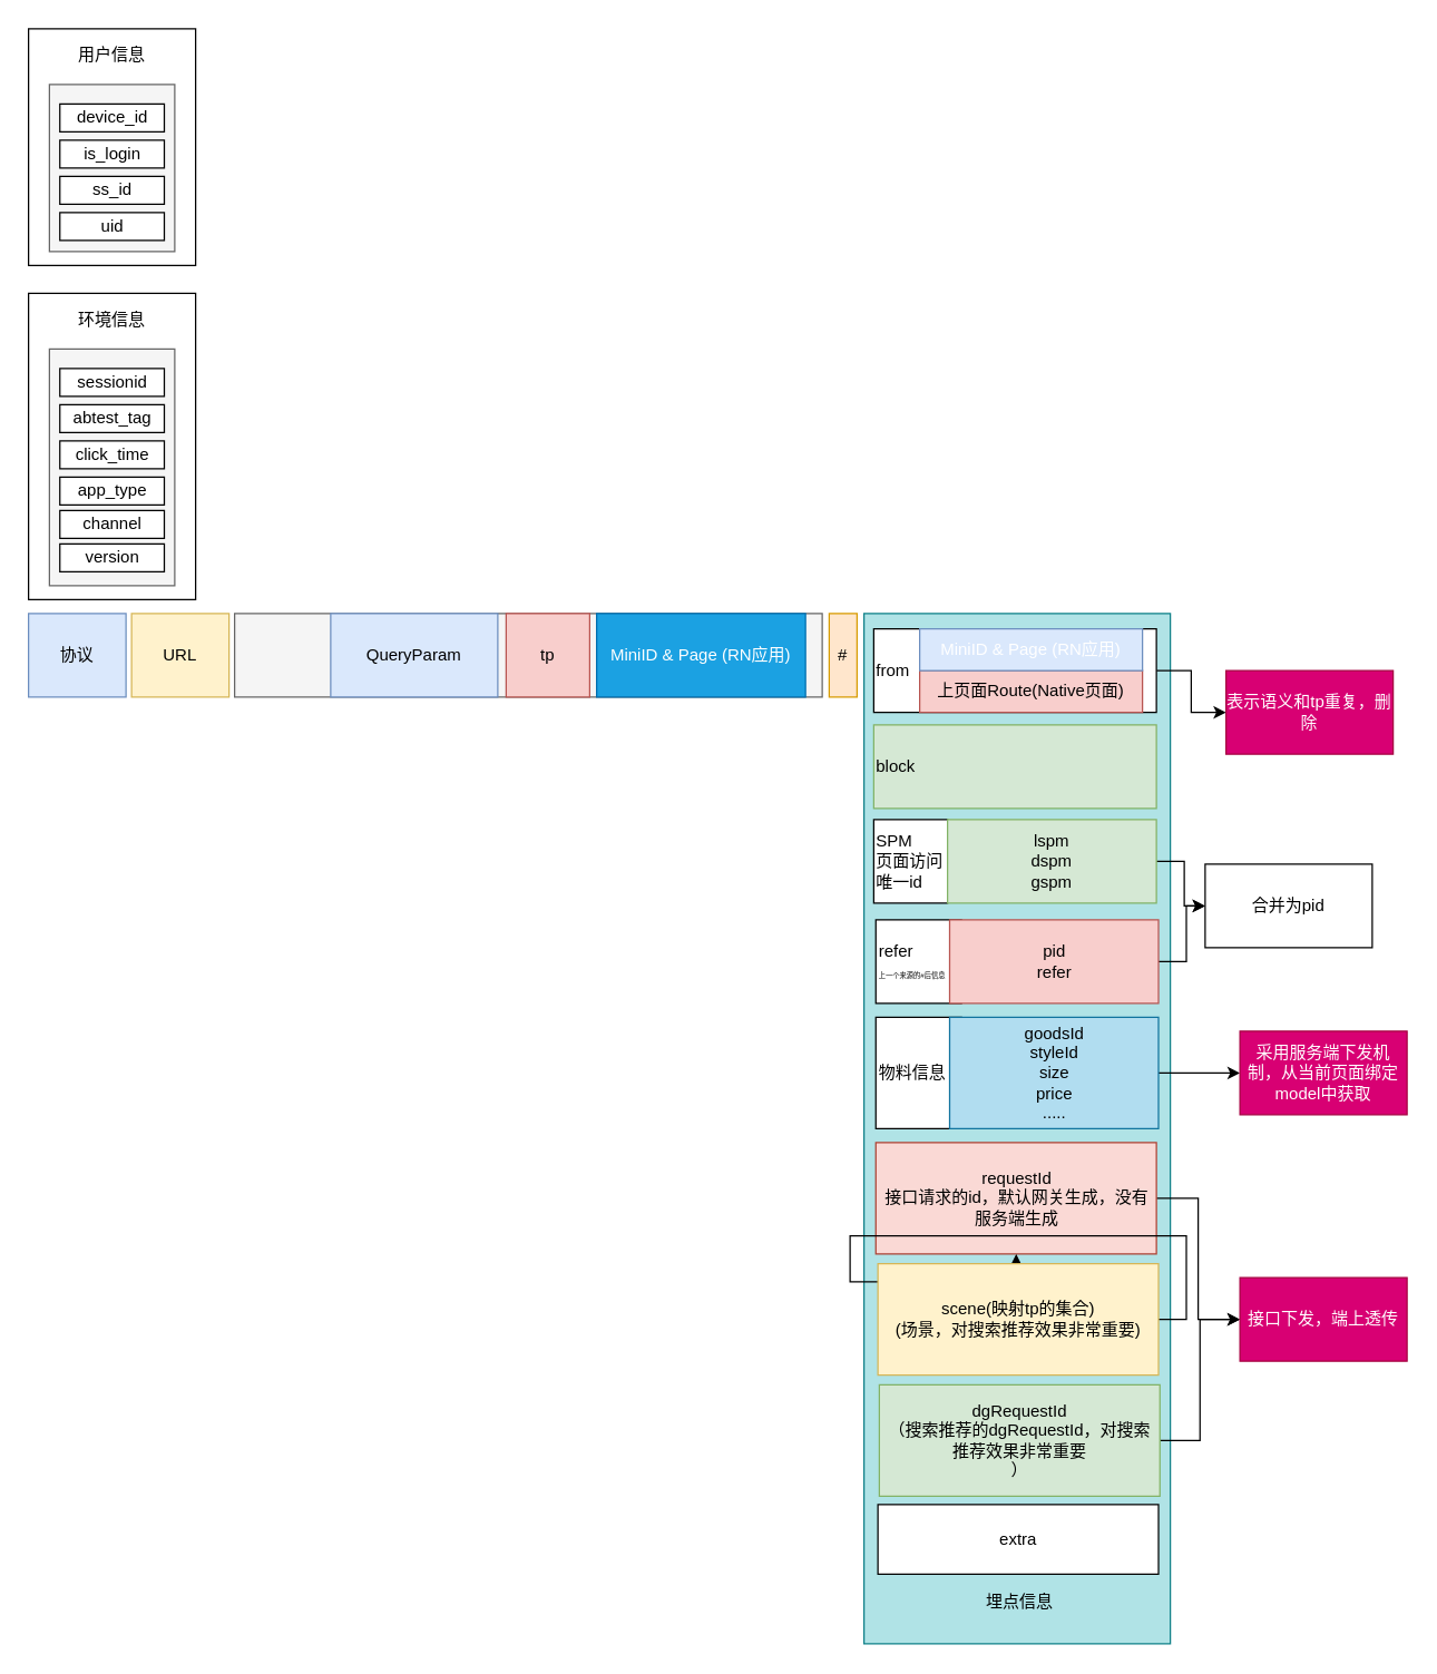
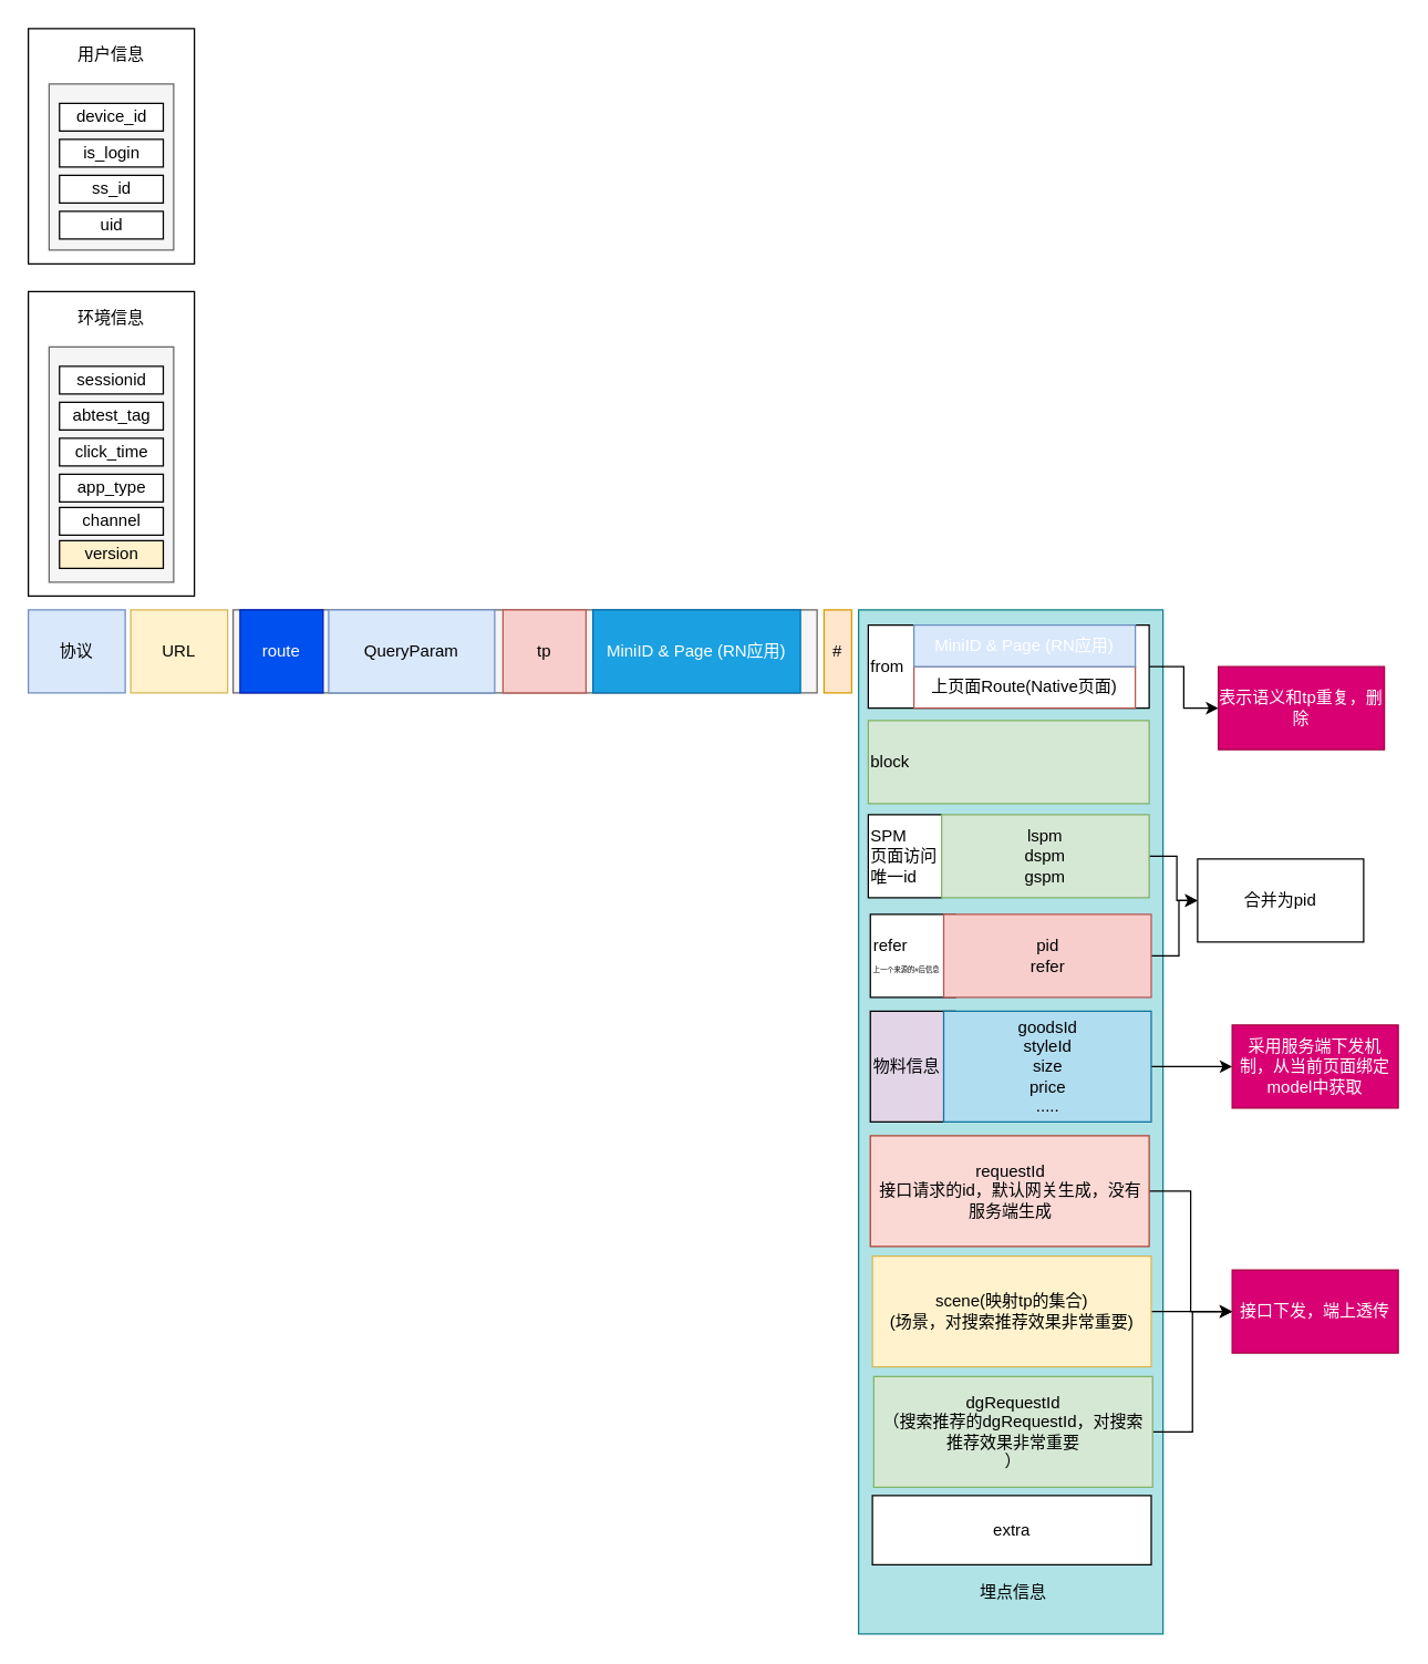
  <mxCell id="0" />
  <mxCell id="1" parent="0" />
  <mxCell id="2" value="" style="rounded=0;whiteSpace=wrap;html=1;" vertex="1" parent="1"><mxGeometry x="20" y="20" width="120" height="170" as="geometry" /></mxCell>
  <mxCell id="3" value="" style="rounded=0;whiteSpace=wrap;html=1;fillColor=#f5f5f5;strokeColor=#666666;fontColor=#333333;" vertex="1" parent="1"><mxGeometry x="35" y="60" width="90" height="120" as="geometry" /></mxCell>
  <mxCell id="4" value="用户信息" style="text;html=1;strokeColor=none;fillColor=none;align=center;verticalAlign=middle;whiteSpace=wrap;rounded=0;" vertex="1" parent="1"><mxGeometry x="50" y="29" width="60" height="20" as="geometry" /></mxCell>
  <mxCell id="5" value="device_id" style="rounded=0;whiteSpace=wrap;html=1;" vertex="1" parent="1"><mxGeometry x="42.5" y="74" width="75" height="20" as="geometry" /></mxCell>
  <mxCell id="6" value="is_login" style="rounded=0;whiteSpace=wrap;html=1;" vertex="1" parent="1"><mxGeometry x="42.5" y="100" width="75" height="20" as="geometry" /></mxCell>
  <mxCell id="7" value="ss_id" style="rounded=0;whiteSpace=wrap;html=1;" vertex="1" parent="1"><mxGeometry x="42.5" y="126" width="75" height="20" as="geometry" /></mxCell>
  <mxCell id="8" value="uid" style="rounded=0;whiteSpace=wrap;html=1;" vertex="1" parent="1"><mxGeometry x="42.5" y="152" width="75" height="20" as="geometry" /></mxCell>
  <mxCell id="9" value="" style="rounded=0;whiteSpace=wrap;html=1;" vertex="1" parent="1"><mxGeometry x="20" y="210" width="120" height="220" as="geometry" /></mxCell>
  <mxCell id="10" value="" style="rounded=0;whiteSpace=wrap;html=1;fillColor=#f5f5f5;strokeColor=#666666;fontColor=#333333;" vertex="1" parent="1"><mxGeometry x="35" y="250" width="90" height="170" as="geometry" /></mxCell>
  <mxCell id="11" value="环境信息" style="text;html=1;strokeColor=none;fillColor=none;align=center;verticalAlign=middle;whiteSpace=wrap;rounded=0;" vertex="1" parent="1"><mxGeometry x="50" y="219" width="60" height="20" as="geometry" /></mxCell>
  <mxCell id="12" value="sessionid" style="rounded=0;whiteSpace=wrap;html=1;" vertex="1" parent="1"><mxGeometry x="42.5" y="264" width="75" height="20" as="geometry" /></mxCell>
  <mxCell id="13" value="abtest_tag" style="rounded=0;whiteSpace=wrap;html=1;" vertex="1" parent="1"><mxGeometry x="42.5" y="290" width="75" height="20" as="geometry" /></mxCell>
  <mxCell id="14" value="click_time" style="rounded=0;whiteSpace=wrap;html=1;" vertex="1" parent="1"><mxGeometry x="42.5" y="316" width="75" height="20" as="geometry" /></mxCell>
  <mxCell id="15" value="app_type" style="rounded=0;whiteSpace=wrap;html=1;" vertex="1" parent="1"><mxGeometry x="42.5" y="342" width="75" height="20" as="geometry" /></mxCell>
  <mxCell id="16" value="channel" style="rounded=0;whiteSpace=wrap;html=1;" vertex="1" parent="1"><mxGeometry x="42.5" y="366" width="75" height="20" as="geometry" /></mxCell>
- <mxCell id="17" value="version" style="rounded=0;whiteSpace=wrap;html=1;" vertex="1" parent="1"><mxGeometry x="42.5" y="390" width="75" height="20" as="geometry" /></mxCell>
+ <mxCell id="17" value="version" style="rounded=0;whiteSpace=wrap;html=1;fillColor=#fff2cc;" vertex="1" parent="1"><mxGeometry x="42.5" y="390" width="75" height="20" as="geometry" /></mxCell>
  <mxCell id="18" value="协议" style="rounded=0;whiteSpace=wrap;html=1;fillColor=#dae8fc;strokeColor=#6c8ebf;" vertex="1" parent="1"><mxGeometry x="20" y="440" width="70" height="60" as="geometry" /></mxCell>
  <mxCell id="19" value="URL" style="rounded=0;whiteSpace=wrap;html=1;fillColor=#fff2cc;strokeColor=#d6b656;" vertex="1" parent="1"><mxGeometry x="94" y="440" width="70" height="60" as="geometry" /></mxCell>
  <mxCell id="20" value="" style="rounded=0;whiteSpace=wrap;html=1;fillColor=#f5f5f5;strokeColor=#666666;fontColor=#333333;" vertex="1" parent="1"><mxGeometry x="168" y="440" width="422" height="60" as="geometry" /></mxCell>
+ <mxCell id="21" value="route" style="whiteSpace=wrap;html=1;aspect=fixed;fillColor=#0050ef;strokeColor=#001DBC;fontColor=#ffffff;" vertex="1" parent="1"><mxGeometry x="173" y="440" width="60" height="60" as="geometry" /></mxCell>
  <mxCell id="22" value="tp" style="whiteSpace=wrap;html=1;aspect=fixed;fillColor=#f8cecc;strokeColor=#b85450;" vertex="1" parent="1"><mxGeometry x="363" y="440" width="60" height="60" as="geometry" /></mxCell>
  <mxCell id="23" value="QueryParam" style="rounded=0;whiteSpace=wrap;html=1;fillColor=#dae8fc;strokeColor=#6c8ebf;" vertex="1" parent="1"><mxGeometry x="237" y="440" width="120" height="60" as="geometry" /></mxCell>
  <mxCell id="24" value="MiniID &amp;amp; Page (RN应用)" style="rounded=0;whiteSpace=wrap;html=1;fillColor=#1ba1e2;strokeColor=#006EAF;fontColor=#ffffff;" vertex="1" parent="1"><mxGeometry x="428" y="440" width="150" height="60" as="geometry" /></mxCell>
  <mxCell id="25" value="#" style="rounded=0;whiteSpace=wrap;html=1;fillColor=#ffe6cc;strokeColor=#d79b00;" vertex="1" parent="1"><mxGeometry x="595" y="440" width="20" height="60" as="geometry" /></mxCell>
  <mxCell id="26" value="" style="rounded=0;whiteSpace=wrap;html=1;fillColor=#b0e3e6;strokeColor=#0e8088;" vertex="1" parent="1"><mxGeometry x="620" y="440" width="220" height="740" as="geometry" /></mxCell>
  <mxCell id="27" style="edgeStyle=orthogonalEdgeStyle;rounded=0;orthogonalLoop=1;jettySize=auto;html=1;exitX=1;exitY=0.5;exitDx=0;exitDy=0;entryX=0;entryY=0.5;entryDx=0;entryDy=0;" edge="1" parent="1" source="28" target="49"><mxGeometry relative="1" as="geometry" /></mxCell>
  <mxCell id="28" value="from" style="rounded=0;whiteSpace=wrap;html=1;align=left;" vertex="1" parent="1"><mxGeometry x="627" y="451" width="203" height="60" as="geometry" /></mxCell>
- <mxCell id="29" value="上页面Route(Native页面)" style="rounded=0;whiteSpace=wrap;html=1;fillColor=#f8cecc;strokeColor=#b85450;" vertex="1" parent="1"><mxGeometry x="660" y="481" width="160" height="30" as="geometry" /></mxCell>
+ <mxCell id="29" value="上页面Route(Native页面)" style="rounded=0;whiteSpace=wrap;html=1;fillColor=#ffffff;strokeColor=#b85450;" vertex="1" parent="1"><mxGeometry x="660" y="481" width="160" height="30" as="geometry" /></mxCell>
  <mxCell id="30" value="&lt;span style=&quot;color: rgb(255 , 255 , 255)&quot;&gt;MiniID &amp;amp; Page (RN应用)&lt;/span&gt;" style="rounded=0;whiteSpace=wrap;html=1;fillColor=#dae8fc;strokeColor=#6c8ebf;" vertex="1" parent="1"><mxGeometry x="660" y="451" width="160" height="30" as="geometry" /></mxCell>
  <mxCell id="31" value="block" style="rounded=0;whiteSpace=wrap;html=1;align=left;fillColor=#d5e8d4;strokeColor=#82b366;" vertex="1" parent="1"><mxGeometry x="627" y="520" width="203" height="60" as="geometry" /></mxCell>
  <mxCell id="32" value="SPM&lt;br&gt;页面访问唯一id" style="rounded=0;whiteSpace=wrap;html=1;align=left;" vertex="1" parent="1"><mxGeometry x="627" y="588" width="53" height="60" as="geometry" /></mxCell>
  <mxCell id="33" style="edgeStyle=orthogonalEdgeStyle;rounded=0;orthogonalLoop=1;jettySize=auto;html=1;exitX=1;exitY=0.5;exitDx=0;exitDy=0;entryX=0;entryY=0.5;entryDx=0;entryDy=0;" edge="1" parent="1" source="34" target="50"><mxGeometry relative="1" as="geometry" /></mxCell>
  <mxCell id="34" value="lspm&lt;br&gt;dspm&lt;br&gt;gspm" style="rounded=0;whiteSpace=wrap;html=1;fillColor=#d5e8d4;strokeColor=#82b366;" vertex="1" parent="1"><mxGeometry x="680" y="588" width="150" height="60" as="geometry" /></mxCell>
  <mxCell id="35" value="refer&lt;br&gt;&lt;font style=&quot;font-size: 5px&quot;&gt;上一个来源的#后信息&lt;/font&gt;" style="rounded=0;whiteSpace=wrap;html=1;align=left;" vertex="1" parent="1"><mxGeometry x="628.5" y="660" width="61.5" height="60" as="geometry" /></mxCell>
  <mxCell id="36" style="edgeStyle=orthogonalEdgeStyle;rounded=0;orthogonalLoop=1;jettySize=auto;html=1;entryX=0;entryY=0.5;entryDx=0;entryDy=0;" edge="1" parent="1" source="37" target="50"><mxGeometry relative="1" as="geometry" /></mxCell>
  <mxCell id="37" value="pid&lt;br&gt;refer" style="rounded=0;whiteSpace=wrap;html=1;fillColor=#f8cecc;strokeColor=#b85450;" vertex="1" parent="1"><mxGeometry x="681.5" y="660" width="150" height="60" as="geometry" /></mxCell>
- <mxCell id="38" value="物料信息" style="rounded=0;whiteSpace=wrap;html=1;align=left;" vertex="1" parent="1"><mxGeometry x="628.5" y="730" width="61.5" height="80" as="geometry" /></mxCell>
+ <mxCell id="38" value="物料信息" style="rounded=0;whiteSpace=wrap;html=1;align=left;fillColor=#e1d5e7;" vertex="1" parent="1"><mxGeometry x="628.5" y="730" width="61.5" height="80" as="geometry" /></mxCell>
  <mxCell id="39" style="edgeStyle=orthogonalEdgeStyle;rounded=0;orthogonalLoop=1;jettySize=auto;html=1;exitX=1;exitY=0.5;exitDx=0;exitDy=0;" edge="1" parent="1" source="40" target="51"><mxGeometry relative="1" as="geometry" /></mxCell>
  <mxCell id="40" value="goodsId&lt;br&gt;styleId&lt;br&gt;size&lt;br&gt;price&lt;br&gt;....." style="rounded=0;whiteSpace=wrap;html=1;fillColor=#b1ddf0;strokeColor=#10739e;" vertex="1" parent="1"><mxGeometry x="681.5" y="730" width="150" height="80" as="geometry" /></mxCell>
  <mxCell id="41" style="edgeStyle=orthogonalEdgeStyle;rounded=0;orthogonalLoop=1;jettySize=auto;html=1;exitX=1;exitY=0.5;exitDx=0;exitDy=0;entryX=0;entryY=0.5;entryDx=0;entryDy=0;" edge="1" parent="1" source="42" target="52"><mxGeometry relative="1" as="geometry" /></mxCell>
  <mxCell id="42" value="requestId&lt;br&gt;接口请求的id，默认网关生成，没有服务端生成" style="rounded=0;whiteSpace=wrap;html=1;align=center;fillColor=#fad9d5;strokeColor=#ae4132;" vertex="1" parent="1"><mxGeometry x="628.5" y="820" width="201.5" height="80" as="geometry" /></mxCell>
- <mxCell id="43" style="edgeStyle=orthogonalEdgeStyle;rounded=0;orthogonalLoop=1;jettySize=auto;html=1;exitX=1;exitY=0.5;exitDx=0;exitDy=0;" edge="1" parent="1" source="44" target="42"><mxGeometry relative="1" as="geometry"><mxPoint x="890" y="940" as="targetPoint" /></mxGeometry></mxCell>
+ <mxCell id="43" style="edgeStyle=orthogonalEdgeStyle;rounded=0;orthogonalLoop=1;jettySize=auto;html=1;exitX=1;exitY=0.5;exitDx=0;exitDy=0;entryX=0;entryY=0.5;entryDx=0;entryDy=0;" edge="1" parent="1" source="44" target="52"><mxGeometry relative="1" as="geometry"><mxPoint x="890" y="940" as="targetPoint" /></mxGeometry></mxCell>
  <mxCell id="44" value="scene(映射tp的集合)&lt;br&gt;(场景，对搜索推荐效果非常重要)" style="rounded=0;whiteSpace=wrap;html=1;align=center;fillColor=#fff2cc;strokeColor=#d6b656;" vertex="1" parent="1"><mxGeometry x="630" y="907" width="201.5" height="80" as="geometry" /></mxCell>
  <mxCell id="45" style="edgeStyle=orthogonalEdgeStyle;rounded=0;orthogonalLoop=1;jettySize=auto;html=1;exitX=1;exitY=0.5;exitDx=0;exitDy=0;entryX=0;entryY=0.5;entryDx=0;entryDy=0;" edge="1" parent="1" source="46" target="52"><mxGeometry relative="1" as="geometry"><mxPoint x="880" y="940" as="targetPoint" /></mxGeometry></mxCell>
  <mxCell id="46" value="dgRequestId&lt;br&gt;（搜索推荐的dgRequestId，对搜索推荐效果非常重要&lt;br&gt;）" style="rounded=0;whiteSpace=wrap;html=1;align=center;fillColor=#d5e8d4;strokeColor=#82b366;" vertex="1" parent="1"><mxGeometry x="631" y="994" width="201.5" height="80" as="geometry" /></mxCell>
  <mxCell id="47" value="extra" style="rounded=0;whiteSpace=wrap;html=1;align=center;" vertex="1" parent="1"><mxGeometry x="630" y="1080" width="201.5" height="50" as="geometry" /></mxCell>
  <mxCell id="48" value="埋点信息" style="text;html=1;strokeColor=none;fillColor=none;align=center;verticalAlign=middle;whiteSpace=wrap;rounded=0;" vertex="1" parent="1"><mxGeometry x="701.75" y="1140" width="60" height="20" as="geometry" /></mxCell>
  <mxCell id="49" value="表示语义和tp重复，删除" style="rounded=0;whiteSpace=wrap;html=1;align=center;fillColor=#d80073;strokeColor=#A50040;fontColor=#ffffff;" vertex="1" parent="1"><mxGeometry x="880" y="481" width="120" height="60" as="geometry" /></mxCell>
  <mxCell id="50" value="合并为pid" style="rounded=0;whiteSpace=wrap;html=1;align=center;" vertex="1" parent="1"><mxGeometry x="865" y="620" width="120" height="60" as="geometry" /></mxCell>
  <mxCell id="51" value="采用服务端下发机制，从当前页面绑定model中获取" style="rounded=0;whiteSpace=wrap;html=1;align=center;fillColor=#d80073;strokeColor=#A50040;fontColor=#ffffff;" vertex="1" parent="1"><mxGeometry x="890" y="740" width="120" height="60" as="geometry" /></mxCell>
  <mxCell id="52" value="接口下发，端上透传" style="rounded=0;whiteSpace=wrap;html=1;align=center;fillColor=#d80073;strokeColor=#A50040;fontColor=#ffffff;" vertex="1" parent="1"><mxGeometry x="890" y="917" width="120" height="60" as="geometry" /></mxCell>
